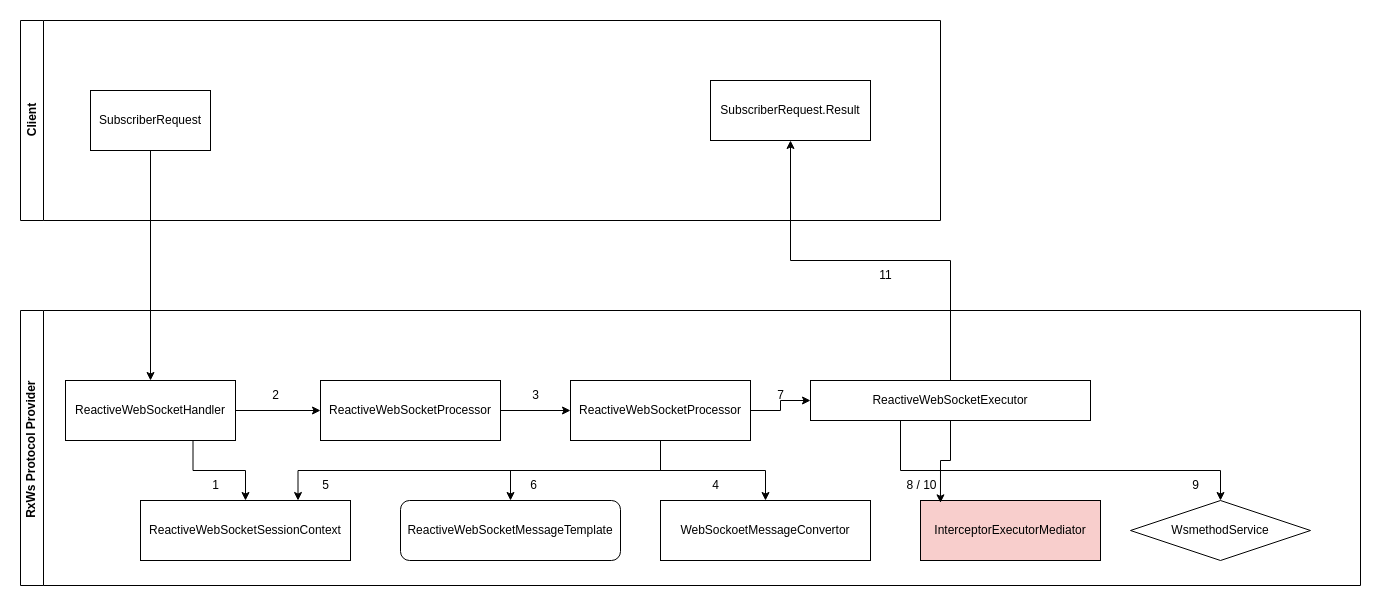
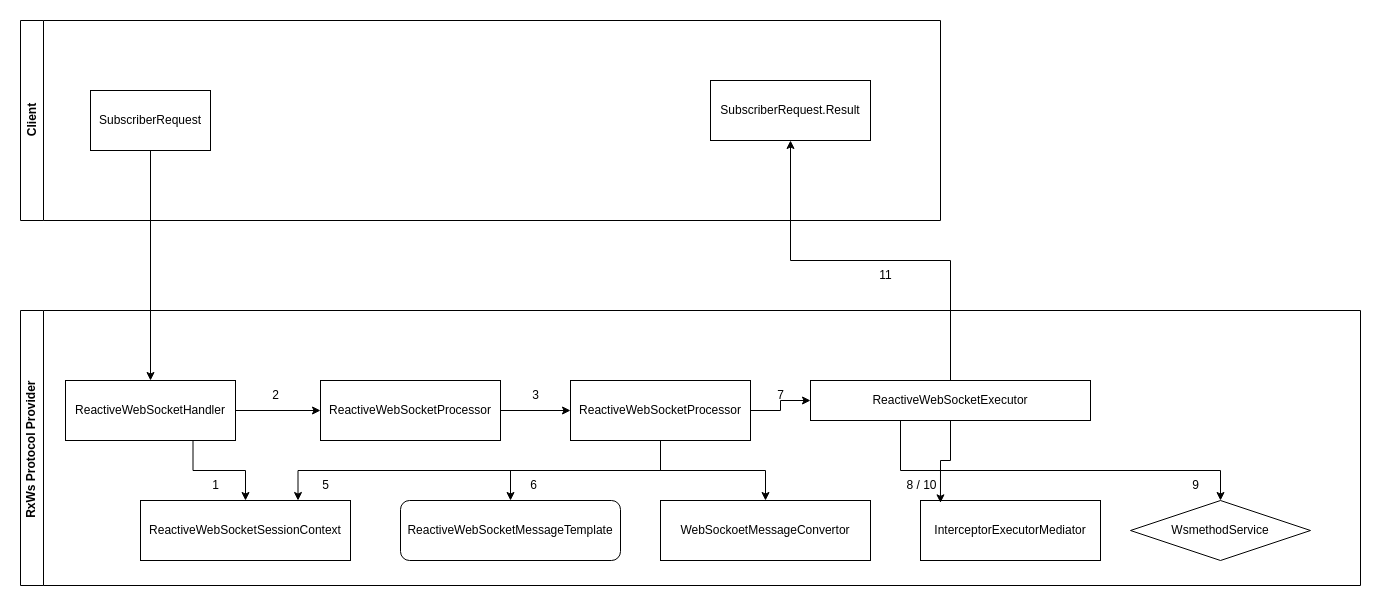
  <mxCell id="0" />
  <mxCell id="1" parent="0" />
  <mxCell id="2" value="Client" style="swimlane;horizontal=0;whiteSpace=wrap;html=1;" parent="1" vertex="1"><mxGeometry x="20" y="20" width="920" height="200" as="geometry" /></mxCell>
  <mxCell id="3" value="SubscriberRequest" style="rounded=0;whiteSpace=wrap;html=1;" parent="2" vertex="1"><mxGeometry x="70" y="70" width="120" height="60" as="geometry" /></mxCell>
  <mxCell id="4" value="SubscriberRequest.Result" style="rounded=0;whiteSpace=wrap;html=1;" vertex="1" parent="2"><mxGeometry x="690" y="60" width="160" height="60" as="geometry" /></mxCell>
  <mxCell id="5" value="RxWs Protocol Provider&amp;nbsp;" style="swimlane;horizontal=0;whiteSpace=wrap;html=1;" parent="1" vertex="1"><mxGeometry x="20" y="310" width="1340" height="275" as="geometry" /></mxCell>
  <mxCell id="6" style="edgeStyle=orthogonalEdgeStyle;rounded=0;orthogonalLoop=1;jettySize=auto;html=1;exitX=0.75;exitY=1;exitDx=0;exitDy=0;" edge="1" parent="5" source="8" target="9"><mxGeometry relative="1" as="geometry" /></mxCell>
  <mxCell id="7" style="edgeStyle=orthogonalEdgeStyle;rounded=0;orthogonalLoop=1;jettySize=auto;html=1;entryX=0;entryY=0.5;entryDx=0;entryDy=0;" edge="1" parent="5" source="8" target="11"><mxGeometry relative="1" as="geometry" /></mxCell>
  <mxCell id="8" value="ReactiveWebSocketHandler" style="rounded=0;whiteSpace=wrap;html=1;" parent="5" vertex="1"><mxGeometry x="45" y="70" width="170" height="60" as="geometry" /></mxCell>
  <mxCell id="9" value="ReactiveWebSocketSessionContext" style="rounded=0;whiteSpace=wrap;html=1;" vertex="1" parent="5"><mxGeometry x="120" y="190" width="210" height="60" as="geometry" /></mxCell>
  <mxCell id="10" style="edgeStyle=orthogonalEdgeStyle;rounded=0;orthogonalLoop=1;jettySize=auto;html=1;entryX=0;entryY=0.5;entryDx=0;entryDy=0;" edge="1" parent="5" source="11" target="18"><mxGeometry relative="1" as="geometry" /></mxCell>
  <mxCell id="11" value="ReactiveWebSocketProcessor" style="rounded=0;whiteSpace=wrap;html=1;" vertex="1" parent="5"><mxGeometry x="300" y="70" width="180" height="60" as="geometry" /></mxCell>
  <mxCell id="12" value="1" style="text;html=1;align=center;verticalAlign=middle;resizable=0;points=[];autosize=1;strokeColor=none;fillColor=none;" vertex="1" parent="5"><mxGeometry x="180" y="160" width="30" height="30" as="geometry" /></mxCell>
  <mxCell id="13" value="2" style="text;html=1;align=center;verticalAlign=middle;resizable=0;points=[];autosize=1;strokeColor=none;fillColor=none;" vertex="1" parent="5"><mxGeometry x="240" y="70" width="30" height="30" as="geometry" /></mxCell>
  <mxCell id="14" style="edgeStyle=orthogonalEdgeStyle;rounded=0;orthogonalLoop=1;jettySize=auto;html=1;entryX=0;entryY=0.5;entryDx=0;entryDy=0;" edge="1" parent="5" source="18" target="21"><mxGeometry relative="1" as="geometry" /></mxCell>
  <mxCell id="15" style="edgeStyle=orthogonalEdgeStyle;rounded=0;orthogonalLoop=1;jettySize=auto;html=1;entryX=0.5;entryY=0;entryDx=0;entryDy=0;" edge="1" parent="5" source="18" target="23"><mxGeometry relative="1" as="geometry" /></mxCell>
  <mxCell id="16" style="edgeStyle=orthogonalEdgeStyle;rounded=0;orthogonalLoop=1;jettySize=auto;html=1;entryX=0.75;entryY=0;entryDx=0;entryDy=0;" edge="1" parent="5" source="18" target="9"><mxGeometry relative="1" as="geometry"><Array as="points"><mxPoint x="640" y="160" /><mxPoint x="278" y="160" /></Array></mxGeometry></mxCell>
  <mxCell id="17" style="edgeStyle=orthogonalEdgeStyle;rounded=0;orthogonalLoop=1;jettySize=auto;html=1;entryX=0.5;entryY=0;entryDx=0;entryDy=0;" edge="1" parent="5" source="18" target="22"><mxGeometry relative="1" as="geometry" /></mxCell>
  <mxCell id="18" value="ReactiveWebSocketProcessor" style="rounded=0;whiteSpace=wrap;html=1;" vertex="1" parent="5"><mxGeometry x="550" y="70" width="180" height="60" as="geometry" /></mxCell>
  <mxCell id="19" value="3" style="text;html=1;align=center;verticalAlign=middle;resizable=0;points=[];autosize=1;strokeColor=none;fillColor=none;" vertex="1" parent="5"><mxGeometry x="500" y="70" width="30" height="30" as="geometry" /></mxCell>
  <mxCell id="20" style="edgeStyle=orthogonalEdgeStyle;rounded=0;orthogonalLoop=1;jettySize=auto;html=1;entryX=0.5;entryY=0;entryDx=0;entryDy=0;" edge="1" parent="5" source="21" target="31"><mxGeometry relative="1" as="geometry"><Array as="points"><mxPoint x="880" y="160" /><mxPoint x="1200" y="160" /></Array></mxGeometry></mxCell>
  <mxCell id="21" value="ReactiveWebSocketExecutor" style="rounded=0;whiteSpace=wrap;html=1;" vertex="1" parent="5"><mxGeometry x="790" y="70" width="280" height="40" as="geometry" /></mxCell>
  <mxCell id="22" value="ReactiveWebSocketMessageTemplate" style="whiteSpace=wrap;html=1;rounded=1;" vertex="1" parent="5"><mxGeometry x="380" y="190" width="220" height="60" as="geometry" /></mxCell>
  <mxCell id="23" value="WebSockoetMessageConvertor" style="rounded=0;whiteSpace=wrap;html=1;" vertex="1" parent="5"><mxGeometry x="640" y="190" width="210" height="60" as="geometry" /></mxCell>
- <mxCell id="24" value="4" style="text;html=1;align=center;verticalAlign=middle;resizable=0;points=[];autosize=1;strokeColor=none;fillColor=none;" vertex="1" parent="5"><mxGeometry x="680" y="160" width="30" height="30" as="geometry" /></mxCell>
  <mxCell id="25" value="5" style="text;html=1;align=center;verticalAlign=middle;resizable=0;points=[];autosize=1;strokeColor=none;fillColor=none;" vertex="1" parent="5"><mxGeometry x="290" y="160" width="30" height="30" as="geometry" /></mxCell>
  <mxCell id="26" value="6" style="text;html=1;align=center;verticalAlign=middle;resizable=0;points=[];autosize=1;strokeColor=none;fillColor=none;" vertex="1" parent="5"><mxGeometry x="498" y="160" width="30" height="30" as="geometry" /></mxCell>
  <mxCell id="27" value="7" style="text;html=1;align=center;verticalAlign=middle;resizable=0;points=[];autosize=1;strokeColor=none;fillColor=none;" vertex="1" parent="5"><mxGeometry x="745" y="70" width="30" height="30" as="geometry" /></mxCell>
- <mxCell id="28" value="InterceptorExecutorMediator" style="rounded=0;whiteSpace=wrap;html=1;fillColor=#f8cecc;" vertex="1" parent="5"><mxGeometry x="900" y="190" width="180" height="60" as="geometry" /></mxCell>
+ <mxCell id="28" value="InterceptorExecutorMediator" style="rounded=0;whiteSpace=wrap;html=1;" vertex="1" parent="5"><mxGeometry x="900" y="190" width="180" height="60" as="geometry" /></mxCell>
  <mxCell id="29" style="edgeStyle=orthogonalEdgeStyle;rounded=0;orthogonalLoop=1;jettySize=auto;html=1;entryX=0.111;entryY=0.039;entryDx=0;entryDy=0;entryPerimeter=0;" edge="1" parent="5" source="21" target="28"><mxGeometry relative="1" as="geometry" /></mxCell>
  <mxCell id="30" value="8 / 10" style="text;html=1;align=center;verticalAlign=middle;resizable=0;points=[];autosize=1;strokeColor=none;fillColor=none;" vertex="1" parent="5"><mxGeometry x="876" y="160" width="50" height="30" as="geometry" /></mxCell>
  <mxCell id="31" value="WsmethodService" style="rhombus;whiteSpace=wrap;html=1;" vertex="1" parent="5"><mxGeometry x="1110" y="190" width="180" height="60" as="geometry" /></mxCell>
  <mxCell id="32" value="9" style="text;html=1;align=center;verticalAlign=middle;resizable=0;points=[];autosize=1;strokeColor=none;fillColor=none;" vertex="1" parent="5"><mxGeometry x="1160" y="160" width="30" height="30" as="geometry" /></mxCell>
  <mxCell id="33" style="edgeStyle=orthogonalEdgeStyle;rounded=0;orthogonalLoop=1;jettySize=auto;html=1;entryX=0.5;entryY=0;entryDx=0;entryDy=0;" parent="1" source="3" target="8" edge="1"><mxGeometry relative="1" as="geometry" /></mxCell>
  <mxCell id="34" style="edgeStyle=orthogonalEdgeStyle;rounded=0;orthogonalLoop=1;jettySize=auto;html=1;entryX=0.5;entryY=1;entryDx=0;entryDy=0;" edge="1" parent="1" source="21" target="4"><mxGeometry relative="1" as="geometry" /></mxCell>
  <mxCell id="35" value="11" style="text;html=1;align=center;verticalAlign=middle;resizable=0;points=[];autosize=1;strokeColor=none;fillColor=none;" vertex="1" parent="1"><mxGeometry x="865" y="260" width="40" height="30" as="geometry" /></mxCell>
